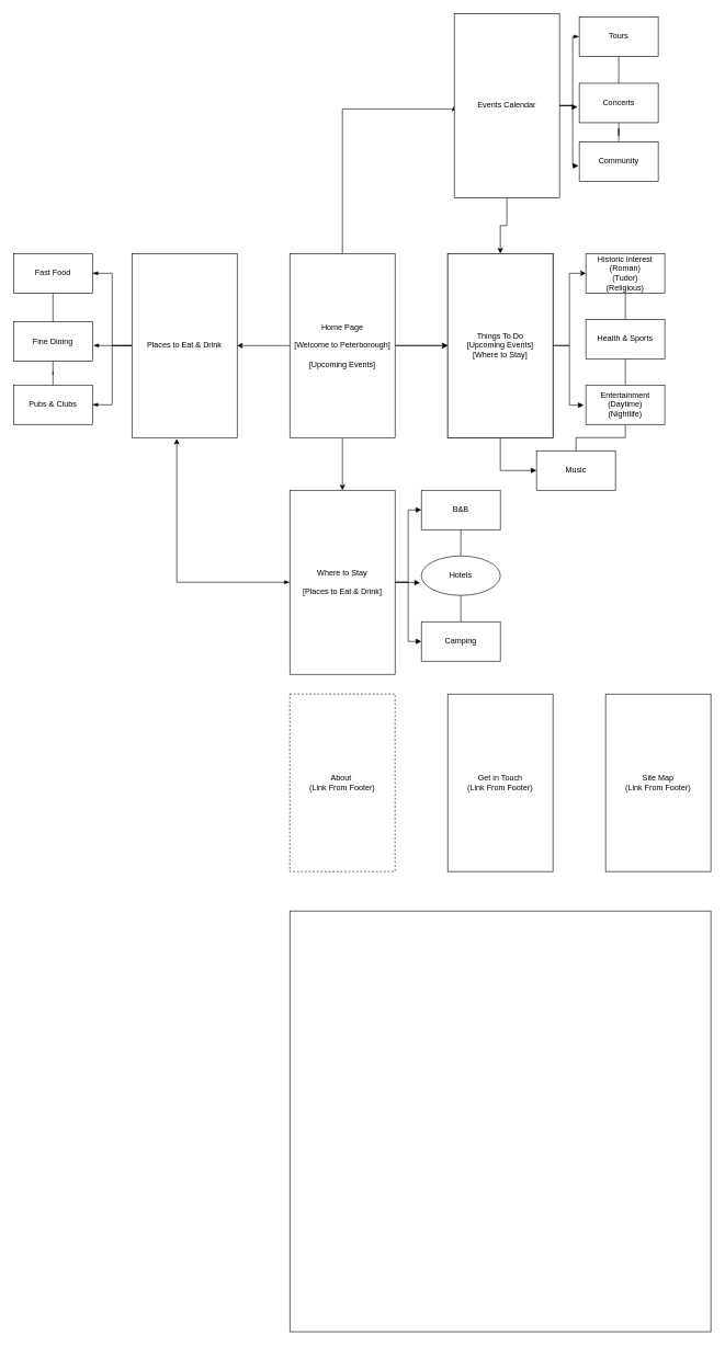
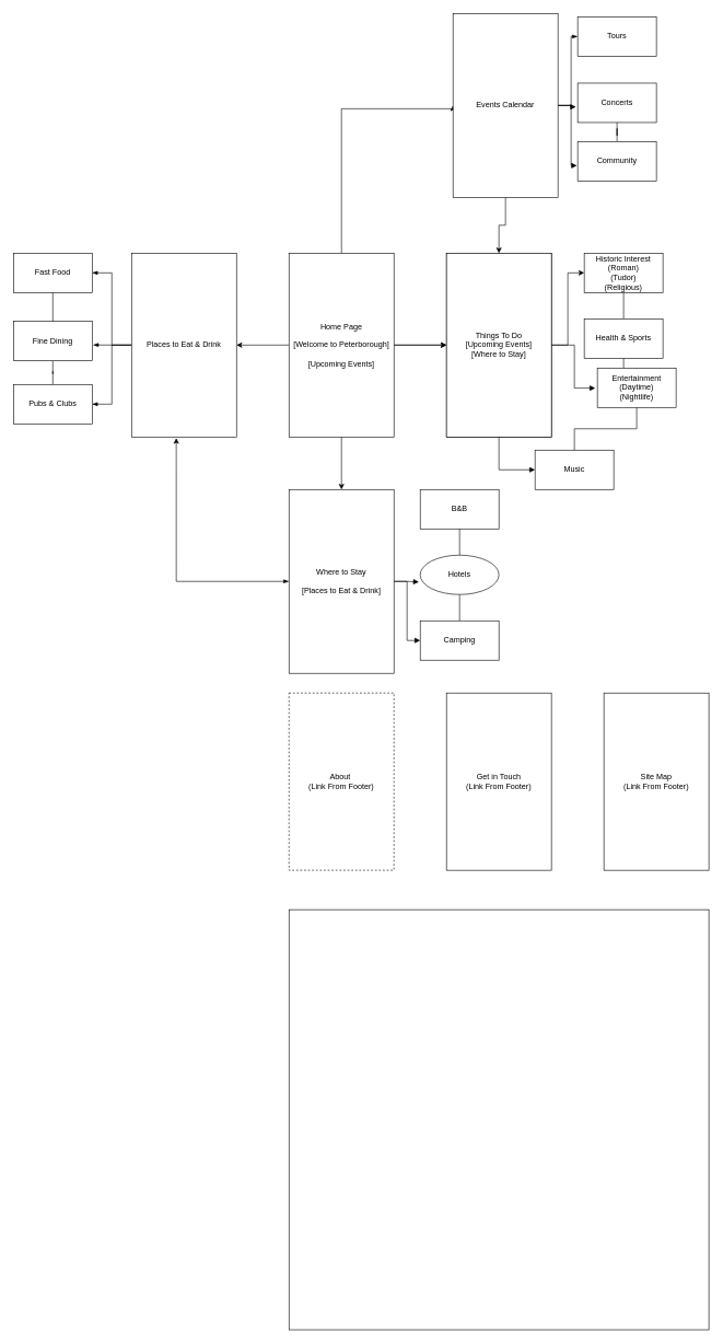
  <mxCell id="0" />
  <mxCell id="1" parent="0" />
  <mxCell id="2" value="" style="edgeStyle=orthogonalEdgeStyle;rounded=0;orthogonalLoop=1;jettySize=auto;html=1;" edge="1" parent="1" source="7" target="8"><mxGeometry relative="1" as="geometry" /></mxCell>
  <mxCell id="3" value="" style="edgeStyle=orthogonalEdgeStyle;rounded=0;orthogonalLoop=1;jettySize=auto;html=1;" edge="1" parent="1" source="7" target="12"><mxGeometry relative="1" as="geometry" /></mxCell>
  <mxCell id="4" value="" style="edgeStyle=orthogonalEdgeStyle;rounded=0;orthogonalLoop=1;jettySize=auto;html=1;" edge="1" parent="1" source="7" target="17"><mxGeometry relative="1" as="geometry" /></mxCell>
  <mxCell id="5" value="" style="edgeStyle=orthogonalEdgeStyle;rounded=0;orthogonalLoop=1;jettySize=auto;html=1;" edge="1" parent="1" source="7" target="21"><mxGeometry relative="1" as="geometry" /></mxCell>
  <mxCell id="6" style="edgeStyle=orthogonalEdgeStyle;rounded=0;orthogonalLoop=1;jettySize=auto;html=1;entryX=0;entryY=0.5;entryDx=0;entryDy=0;" edge="1" parent="1" source="7" target="26"><mxGeometry relative="1" as="geometry"><Array as="points"><mxPoint x="520" y="165" /></Array></mxGeometry></mxCell>
  <mxCell id="7" value="Home Page&lt;br&gt;&lt;br&gt;[Welcome to Peterborough]&lt;br&gt;&lt;br&gt;[Upcoming Events]" style="rounded=0;whiteSpace=wrap;html=1;" vertex="1" parent="1"><mxGeometry x="440" y="385" width="160" height="280" as="geometry" /></mxCell>
  <mxCell id="8" value="" style="rounded=0;whiteSpace=wrap;html=1;" vertex="1" parent="1"><mxGeometry x="680" y="385" width="160" height="280" as="geometry" /></mxCell>
  <mxCell id="9" value="" style="edgeStyle=orthogonalEdgeStyle;rounded=0;orthogonalLoop=1;jettySize=auto;html=1;startArrow=none;startFill=0;" edge="1" parent="1" source="12" target="32"><mxGeometry relative="1" as="geometry" /></mxCell>
  <mxCell id="10" style="edgeStyle=orthogonalEdgeStyle;rounded=0;orthogonalLoop=1;jettySize=auto;html=1;entryX=-0.027;entryY=0.51;entryDx=0;entryDy=0;entryPerimeter=0;startArrow=none;startFill=0;endArrow=block;endFill=1;" edge="1" parent="1" source="12" target="36"><mxGeometry relative="1" as="geometry" /></mxCell>
  <mxCell id="11" style="edgeStyle=orthogonalEdgeStyle;rounded=0;orthogonalLoop=1;jettySize=auto;html=1;entryX=0;entryY=0.5;entryDx=0;entryDy=0;startArrow=none;startFill=0;endArrow=block;endFill=1;" edge="1" parent="1" source="12" target="42"><mxGeometry relative="1" as="geometry" /></mxCell>
  <mxCell id="12" value="Things To Do&lt;br&gt;[Upcoming Events]&lt;br&gt;[Where to Stay]" style="rounded=0;whiteSpace=wrap;html=1;" vertex="1" parent="1"><mxGeometry x="680" y="385" width="160" height="280" as="geometry" /></mxCell>
  <mxCell id="13" style="edgeStyle=orthogonalEdgeStyle;rounded=0;orthogonalLoop=1;jettySize=auto;html=1;entryX=0.426;entryY=1.006;entryDx=0;entryDy=0;entryPerimeter=0;startArrow=blockThin;startFill=1;" edge="1" parent="1" source="17" target="21"><mxGeometry relative="1" as="geometry" /></mxCell>
- <mxCell id="14" value="" style="edgeStyle=orthogonalEdgeStyle;rounded=0;orthogonalLoop=1;jettySize=auto;html=1;startArrow=none;startFill=0;endArrow=block;endFill=1;" edge="1" parent="1" source="17" target="38"><mxGeometry relative="1" as="geometry" /></mxCell>
  <mxCell id="15" style="edgeStyle=orthogonalEdgeStyle;rounded=0;orthogonalLoop=1;jettySize=auto;html=1;entryX=-0.017;entryY=0.682;entryDx=0;entryDy=0;entryPerimeter=0;startArrow=none;startFill=0;endArrow=block;endFill=1;" edge="1" parent="1" source="17" target="40"><mxGeometry relative="1" as="geometry" /></mxCell>
  <mxCell id="16" style="edgeStyle=orthogonalEdgeStyle;rounded=0;orthogonalLoop=1;jettySize=auto;html=1;entryX=0;entryY=0.5;entryDx=0;entryDy=0;startArrow=none;startFill=0;endArrow=block;endFill=1;" edge="1" parent="1" source="17" target="41"><mxGeometry relative="1" as="geometry" /></mxCell>
  <mxCell id="17" value="Where to Stay&lt;br&gt;&lt;br&gt;[Places to Eat &amp;amp; Drink]" style="rounded=0;whiteSpace=wrap;html=1;" vertex="1" parent="1"><mxGeometry x="440" y="745" width="160" height="280" as="geometry" /></mxCell>
  <mxCell id="18" value="" style="edgeStyle=orthogonalEdgeStyle;rounded=0;orthogonalLoop=1;jettySize=auto;html=1;startArrow=none;startFill=0;endArrow=blockThin;endFill=1;" edge="1" parent="1" source="21" target="44"><mxGeometry relative="1" as="geometry" /></mxCell>
  <mxCell id="19" style="edgeStyle=orthogonalEdgeStyle;rounded=0;orthogonalLoop=1;jettySize=auto;html=1;entryX=1.011;entryY=0.597;entryDx=0;entryDy=0;entryPerimeter=0;startArrow=none;startFill=0;endArrow=blockThin;endFill=1;" edge="1" parent="1" source="21" target="46"><mxGeometry relative="1" as="geometry" /></mxCell>
  <mxCell id="20" style="edgeStyle=orthogonalEdgeStyle;rounded=0;orthogonalLoop=1;jettySize=auto;html=1;startArrow=none;startFill=0;endArrow=blockThin;endFill=1;" edge="1" parent="1" source="21" target="47"><mxGeometry relative="1" as="geometry" /></mxCell>
  <mxCell id="21" value="Places to Eat &amp;amp; Drink" style="rounded=0;whiteSpace=wrap;html=1;" vertex="1" parent="1"><mxGeometry x="200" y="385" width="160" height="280" as="geometry" /></mxCell>
  <mxCell id="22" value="" style="edgeStyle=orthogonalEdgeStyle;rounded=0;orthogonalLoop=1;jettySize=auto;html=1;" edge="1" parent="1" source="26" target="12"><mxGeometry relative="1" as="geometry" /></mxCell>
  <mxCell id="23" value="" style="edgeStyle=orthogonalEdgeStyle;rounded=0;orthogonalLoop=1;jettySize=auto;html=1;startArrow=none;startFill=0;endArrow=blockThin;endFill=1;" edge="1" parent="1" source="26" target="49"><mxGeometry relative="1" as="geometry" /></mxCell>
  <mxCell id="24" style="edgeStyle=orthogonalEdgeStyle;rounded=0;orthogonalLoop=1;jettySize=auto;html=1;entryX=-0.022;entryY=0.603;entryDx=0;entryDy=0;entryPerimeter=0;startArrow=none;startFill=0;endArrow=block;endFill=1;" edge="1" parent="1" source="26" target="51"><mxGeometry relative="1" as="geometry" /></mxCell>
  <mxCell id="25" style="edgeStyle=orthogonalEdgeStyle;rounded=0;orthogonalLoop=1;jettySize=auto;html=1;entryX=-0.01;entryY=0.61;entryDx=0;entryDy=0;entryPerimeter=0;startArrow=none;startFill=0;endArrow=block;endFill=1;" edge="1" parent="1" source="26" target="52"><mxGeometry relative="1" as="geometry" /></mxCell>
  <mxCell id="26" value="Events Calendar" style="rounded=0;whiteSpace=wrap;html=1;" vertex="1" parent="1"><mxGeometry x="690" y="20" width="160" height="280" as="geometry" /></mxCell>
  <mxCell id="27" value="About&amp;nbsp;&lt;br&gt;(Link From Footer)" style="whiteSpace=wrap;html=1;dashed=1;" vertex="1" parent="1"><mxGeometry x="440" y="1055" width="160" height="270" as="geometry" /></mxCell>
  <mxCell id="28" value="Get in Touch&lt;br&gt;(Link From Footer)" style="whiteSpace=wrap;html=1;" vertex="1" parent="1"><mxGeometry x="680" y="1055" width="160" height="270" as="geometry" /></mxCell>
  <mxCell id="29" value="Site Map&lt;br&gt;(Link From Footer)" style="whiteSpace=wrap;html=1;" vertex="1" parent="1"><mxGeometry x="920" y="1055" width="160" height="270" as="geometry" /></mxCell>
  <mxCell id="30" value="" style="whiteSpace=wrap;html=1;aspect=fixed;" vertex="1" parent="1"><mxGeometry x="440" y="1385" width="640" height="640" as="geometry" /></mxCell>
  <mxCell id="31" value="" style="edgeStyle=orthogonalEdgeStyle;rounded=0;orthogonalLoop=1;jettySize=auto;html=1;startArrow=none;startFill=0;endArrow=none;endFill=0;" edge="1" parent="1" source="32" target="34"><mxGeometry relative="1" as="geometry" /></mxCell>
  <mxCell id="32" value="Historic Interest&lt;br&gt;(Roman)&lt;br&gt;(Tudor)&lt;br&gt;(Religious)" style="whiteSpace=wrap;html=1;rounded=0;" vertex="1" parent="1"><mxGeometry x="890" y="385" width="120" height="60" as="geometry" /></mxCell>
  <mxCell id="33" value="" style="edgeStyle=orthogonalEdgeStyle;rounded=0;orthogonalLoop=1;jettySize=auto;html=1;startArrow=none;startFill=0;endArrow=none;endFill=0;" edge="1" parent="1" source="34" target="36"><mxGeometry relative="1" as="geometry" /></mxCell>
  <mxCell id="34" value="Health &amp;amp; Sports" style="whiteSpace=wrap;html=1;rounded=0;" vertex="1" parent="1"><mxGeometry x="890" y="485" width="120" height="60" as="geometry" /></mxCell>
  <mxCell id="35" value="" style="edgeStyle=orthogonalEdgeStyle;rounded=0;orthogonalLoop=1;jettySize=auto;html=1;startArrow=none;startFill=0;endArrow=none;endFill=0;" edge="1" parent="1" source="36" target="42"><mxGeometry relative="1" as="geometry" /></mxCell>
- <mxCell id="36" value="Entertainment&lt;br&gt;(Daytime)&lt;br&gt;(Nightlife)" style="whiteSpace=wrap;html=1;rounded=0;" vertex="1" parent="1"><mxGeometry x="890" y="585" width="120" height="60" as="geometry" /></mxCell>
+ <mxCell id="36" value="Entertainment&lt;br&gt;(Daytime)&lt;br&gt;(Nightlife)" style="whiteSpace=wrap;html=1;rounded=0;" vertex="1" parent="1"><mxGeometry x="910" y="560" width="120" height="60" as="geometry" /></mxCell>
  <mxCell id="37" value="" style="edgeStyle=orthogonalEdgeStyle;rounded=0;orthogonalLoop=1;jettySize=auto;html=1;startArrow=none;startFill=0;endArrow=none;endFill=0;" edge="1" parent="1" source="38" target="40"><mxGeometry relative="1" as="geometry" /></mxCell>
  <mxCell id="38" value="B&amp;amp;B" style="whiteSpace=wrap;html=1;rounded=0;" vertex="1" parent="1"><mxGeometry x="640" y="745" width="120" height="60" as="geometry" /></mxCell>
  <mxCell id="39" value="" style="edgeStyle=orthogonalEdgeStyle;rounded=0;orthogonalLoop=1;jettySize=auto;html=1;startArrow=none;startFill=0;endArrow=none;endFill=0;" edge="1" parent="1" source="40" target="41"><mxGeometry relative="1" as="geometry" /></mxCell>
  <mxCell id="40" value="Hotels" style="ellipse;whiteSpace=wrap;html=1;" vertex="1" parent="1"><mxGeometry x="640" y="845" width="120" height="60" as="geometry" /></mxCell>
  <mxCell id="41" value="Camping" style="whiteSpace=wrap;html=1;rounded=0;" vertex="1" parent="1"><mxGeometry x="640" y="945" width="120" height="60" as="geometry" /></mxCell>
  <mxCell id="42" value="Music" style="whiteSpace=wrap;html=1;rounded=0;" vertex="1" parent="1"><mxGeometry x="815" y="685" width="120" height="60" as="geometry" /></mxCell>
  <mxCell id="43" value="" style="edgeStyle=orthogonalEdgeStyle;rounded=0;orthogonalLoop=1;jettySize=auto;html=1;startArrow=none;startFill=0;endArrow=none;endFill=0;" edge="1" parent="1" source="44" target="46"><mxGeometry relative="1" as="geometry" /></mxCell>
  <mxCell id="44" value="Fast Food" style="whiteSpace=wrap;html=1;rounded=0;" vertex="1" parent="1"><mxGeometry x="20" y="385" width="120" height="60" as="geometry" /></mxCell>
  <mxCell id="45" value="" style="edgeStyle=orthogonalEdgeStyle;rounded=0;orthogonalLoop=1;jettySize=auto;html=1;startArrow=none;startFill=0;endArrow=none;endFill=0;" edge="1" parent="1" source="46" target="47"><mxGeometry relative="1" as="geometry" /></mxCell>
  <mxCell id="46" value="Fine Dining" style="whiteSpace=wrap;html=1;rounded=0;" vertex="1" parent="1"><mxGeometry x="20" y="489" width="120" height="60" as="geometry" /></mxCell>
  <mxCell id="47" value="Pubs &amp;amp; Clubs" style="whiteSpace=wrap;html=1;rounded=0;" vertex="1" parent="1"><mxGeometry x="20" y="585" width="120" height="60" as="geometry" /></mxCell>
- <mxCell id="48" value="" style="edgeStyle=orthogonalEdgeStyle;rounded=0;orthogonalLoop=1;jettySize=auto;html=1;startArrow=none;startFill=0;endArrow=none;endFill=0;" edge="1" parent="1" source="49" target="51"><mxGeometry relative="1" as="geometry" /></mxCell>
  <mxCell id="49" value="Tours" style="whiteSpace=wrap;html=1;rounded=0;" vertex="1" parent="1"><mxGeometry x="880" y="25" width="120" height="60" as="geometry" /></mxCell>
  <mxCell id="50" value="" style="edgeStyle=orthogonalEdgeStyle;rounded=0;orthogonalLoop=1;jettySize=auto;html=1;startArrow=none;startFill=0;endArrow=none;endFill=0;" edge="1" parent="1" source="51" target="52"><mxGeometry relative="1" as="geometry" /></mxCell>
  <mxCell id="51" value="Concerts" style="whiteSpace=wrap;html=1;rounded=0;" vertex="1" parent="1"><mxGeometry x="880" y="126" width="120" height="60" as="geometry" /></mxCell>
  <mxCell id="52" value="Community" style="whiteSpace=wrap;html=1;rounded=0;" vertex="1" parent="1"><mxGeometry x="880" y="215" width="120" height="60" as="geometry" /></mxCell>
